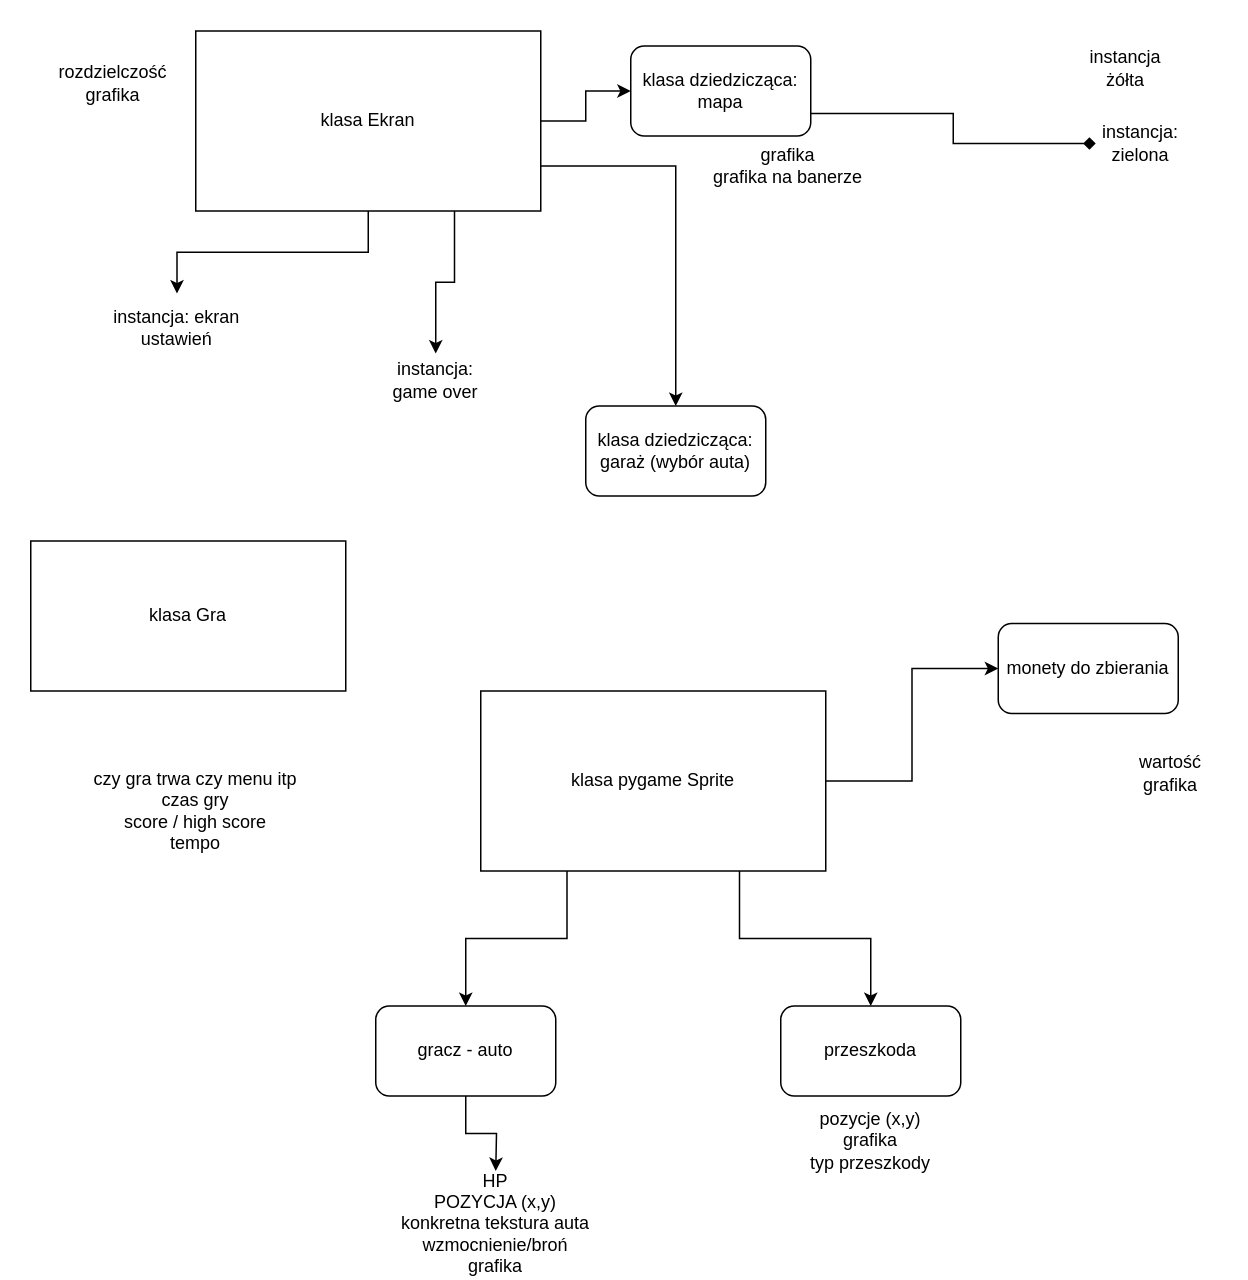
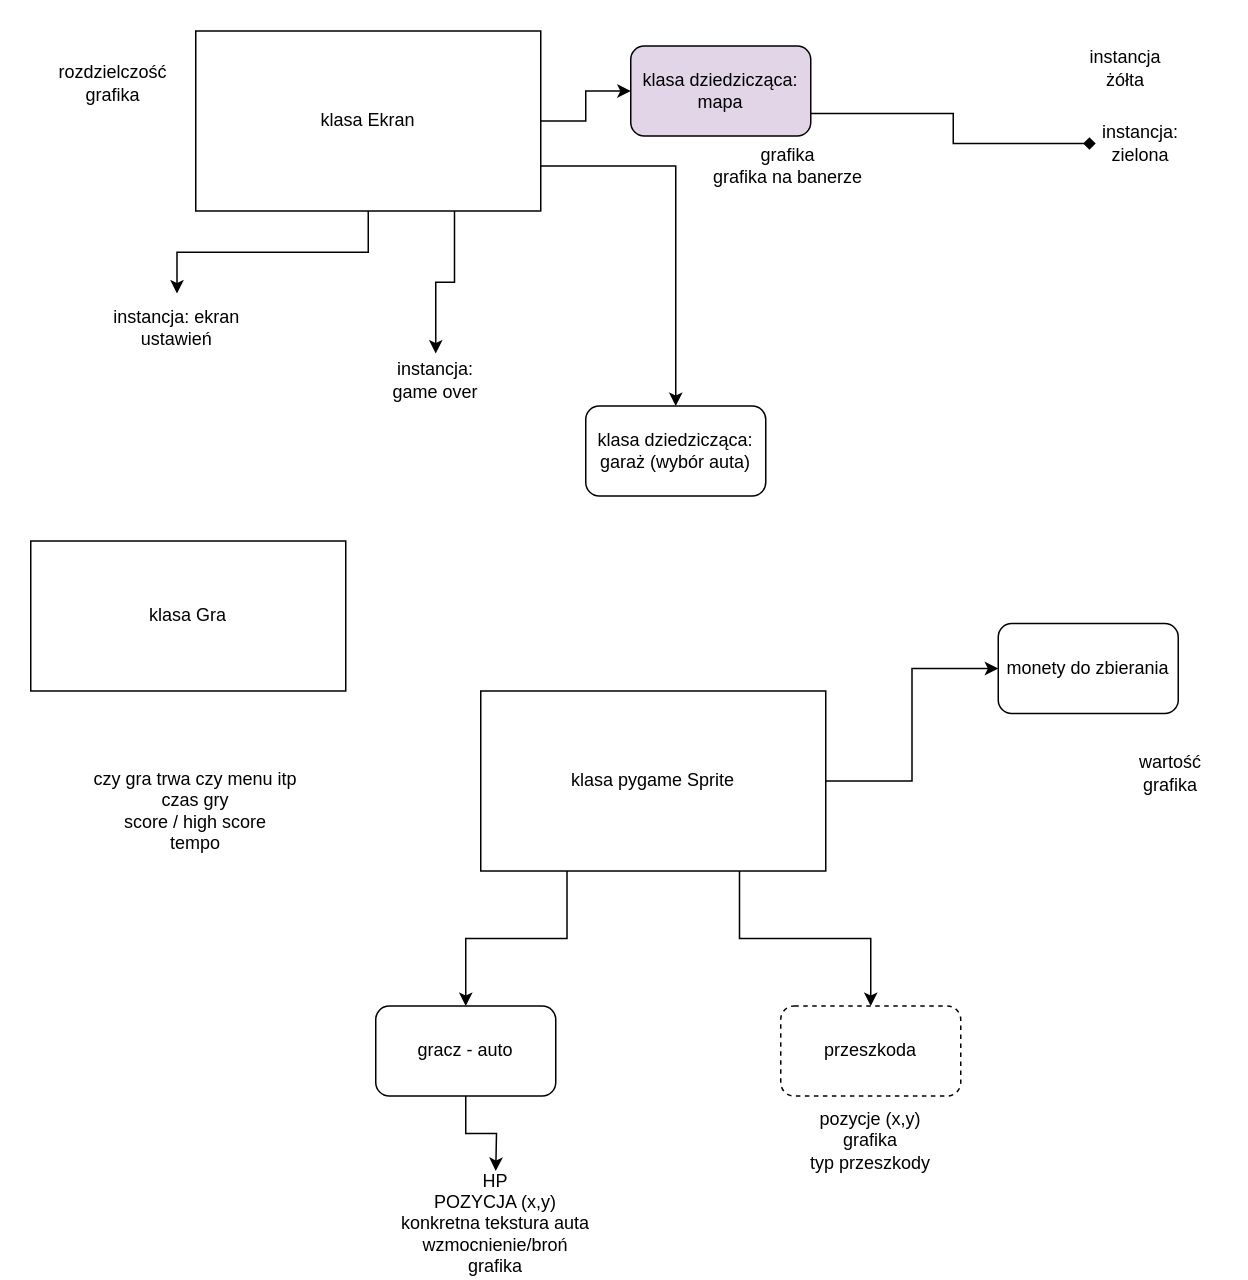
  <mxCell id="0" />
  <mxCell id="1" parent="0" />
  <mxCell id="2" style="edgeStyle=orthogonalEdgeStyle;rounded=0;orthogonalLoop=1;jettySize=auto;html=1;" edge="1" parent="1" source="6" target="12"><mxGeometry relative="1" as="geometry"><mxPoint x="390" y="130" as="targetPoint" /></mxGeometry></mxCell>
  <mxCell id="3" style="edgeStyle=orthogonalEdgeStyle;rounded=0;orthogonalLoop=1;jettySize=auto;html=1;exitX=1;exitY=0.75;exitDx=0;exitDy=0;" edge="1" parent="1" source="6" target="13"><mxGeometry relative="1" as="geometry"><mxPoint x="380" y="180" as="targetPoint" /></mxGeometry></mxCell>
  <mxCell id="4" style="edgeStyle=orthogonalEdgeStyle;rounded=0;orthogonalLoop=1;jettySize=auto;html=1;exitX=0.5;exitY=1;exitDx=0;exitDy=0;" edge="1" parent="1" source="6" target="16"><mxGeometry relative="1" as="geometry"><mxPoint x="175" y="270" as="targetPoint" /></mxGeometry></mxCell>
  <mxCell id="5" style="edgeStyle=orthogonalEdgeStyle;rounded=0;orthogonalLoop=1;jettySize=auto;html=1;exitX=0.75;exitY=1;exitDx=0;exitDy=0;" edge="1" parent="1" source="6" target="17"><mxGeometry relative="1" as="geometry"><mxPoint x="250" y="270" as="targetPoint" /></mxGeometry></mxCell>
  <mxCell id="6" value="klasa Ekran" style="rounded=0;whiteSpace=wrap;html=1;" vertex="1" parent="1"><mxGeometry x="130" y="20" width="230" height="120" as="geometry" /></mxCell>
  <mxCell id="7" style="edgeStyle=orthogonalEdgeStyle;rounded=0;orthogonalLoop=1;jettySize=auto;html=1;exitX=0.25;exitY=1;exitDx=0;exitDy=0;" edge="1" parent="1" source="10" target="20"><mxGeometry relative="1" as="geometry"><mxPoint x="310" y="700" as="targetPoint" /></mxGeometry></mxCell>
  <mxCell id="8" style="edgeStyle=orthogonalEdgeStyle;rounded=0;orthogonalLoop=1;jettySize=auto;html=1;exitX=0.75;exitY=1;exitDx=0;exitDy=0;" edge="1" parent="1" source="10" target="21"><mxGeometry relative="1" as="geometry"><mxPoint x="580" y="700" as="targetPoint" /></mxGeometry></mxCell>
  <mxCell id="9" style="edgeStyle=orthogonalEdgeStyle;rounded=0;orthogonalLoop=1;jettySize=auto;html=1;exitX=1;exitY=0.5;exitDx=0;exitDy=0;" edge="1" parent="1" source="10" target="18"><mxGeometry relative="1" as="geometry"><mxPoint x="660" y="520" as="targetPoint" /></mxGeometry></mxCell>
  <mxCell id="10" value="klasa pygame Sprite" style="rounded=0;whiteSpace=wrap;html=1;" vertex="1" parent="1"><mxGeometry x="320" y="460" width="230" height="120" as="geometry" /></mxCell>
  <mxCell id="11" style="edgeStyle=orthogonalEdgeStyle;rounded=0;orthogonalLoop=1;jettySize=auto;html=1;exitX=1;exitY=0.75;exitDx=0;exitDy=0;endArrow=diamond;" edge="1" parent="1" source="12" target="14"><mxGeometry relative="1" as="geometry"><mxPoint x="580" y="110" as="targetPoint" /></mxGeometry></mxCell>
- <mxCell id="12" value="klasa dziedzicząca:&lt;br&gt;mapa" style="rounded=1;whiteSpace=wrap;html=1;" vertex="1" parent="1"><mxGeometry x="420" y="30" width="120" height="60" as="geometry" /></mxCell>
+ <mxCell id="12" value="klasa dziedzicząca:&lt;br&gt;mapa" style="rounded=1;whiteSpace=wrap;html=1;fillColor=#e1d5e7;" vertex="1" parent="1"><mxGeometry x="420" y="30" width="120" height="60" as="geometry" /></mxCell>
  <mxCell id="13" value="klasa dziedzicząca:&lt;br&gt;garaż (wybór auta)" style="rounded=1;whiteSpace=wrap;html=1;" vertex="1" parent="1"><mxGeometry x="390" y="270" width="120" height="60" as="geometry" /></mxCell>
  <mxCell id="14" value="instancja: zielona" style="text;html=1;strokeColor=none;fillColor=none;align=center;verticalAlign=middle;whiteSpace=wrap;rounded=0;" vertex="1" parent="1"><mxGeometry x="730" y="80" width="60" height="30" as="geometry" /></mxCell>
  <mxCell id="15" value="instancja żółta" style="text;html=1;strokeColor=none;fillColor=none;align=center;verticalAlign=middle;whiteSpace=wrap;rounded=0;" vertex="1" parent="1"><mxGeometry x="720" y="30" width="60" height="30" as="geometry" /></mxCell>
  <mxCell id="16" value="instancja: ekran ustawień" style="text;html=1;strokeColor=none;fillColor=none;align=center;verticalAlign=middle;whiteSpace=wrap;rounded=0;" vertex="1" parent="1"><mxGeometry x="70" y="195" width="95" height="45" as="geometry" /></mxCell>
  <mxCell id="17" value="instancja:&lt;br&gt;game over" style="text;html=1;strokeColor=none;fillColor=none;align=center;verticalAlign=middle;whiteSpace=wrap;rounded=0;" vertex="1" parent="1"><mxGeometry x="260" y="235" width="60" height="35" as="geometry" /></mxCell>
  <mxCell id="18" value="monety do zbierania" style="rounded=1;whiteSpace=wrap;html=1;" vertex="1" parent="1"><mxGeometry x="665" y="415" width="120" height="60" as="geometry" /></mxCell>
  <mxCell id="19" value="" style="edgeStyle=orthogonalEdgeStyle;rounded=0;orthogonalLoop=1;jettySize=auto;html=1;" edge="1" parent="1" source="20"><mxGeometry relative="1" as="geometry"><mxPoint x="330" y="780" as="targetPoint" /></mxGeometry></mxCell>
  <mxCell id="20" value="gracz - auto" style="rounded=1;whiteSpace=wrap;html=1;" vertex="1" parent="1"><mxGeometry x="250" y="670" width="120" height="60" as="geometry" /></mxCell>
- <mxCell id="21" value="przeszkoda" style="rounded=1;whiteSpace=wrap;html=1;" vertex="1" parent="1"><mxGeometry x="520" y="670" width="120" height="60" as="geometry" /></mxCell>
+ <mxCell id="21" value="przeszkoda" style="rounded=1;whiteSpace=wrap;html=1;dashed=1;" vertex="1" parent="1"><mxGeometry x="520" y="670" width="120" height="60" as="geometry" /></mxCell>
  <mxCell id="22" value="klasa Gra" style="rounded=0;whiteSpace=wrap;html=1;" vertex="1" parent="1"><mxGeometry x="20" y="360" width="210" height="100" as="geometry" /></mxCell>
  <mxCell id="23" value="HP&lt;br&gt;POZYCJA (x,y)&lt;br&gt;konkretna tekstura auta&lt;br&gt;wzmocnienie/broń&lt;br&gt;grafika&lt;br&gt;" style="text;html=1;strokeColor=none;fillColor=none;align=center;verticalAlign=middle;whiteSpace=wrap;rounded=0;" vertex="1" parent="1"><mxGeometry x="240" y="800" width="180" height="30" as="geometry" /></mxCell>
  <mxCell id="24" value="pozycje (x,y)&lt;br&gt;grafika&lt;br&gt;typ przeszkody" style="text;html=1;strokeColor=none;fillColor=none;align=center;verticalAlign=middle;whiteSpace=wrap;rounded=0;" vertex="1" parent="1"><mxGeometry x="510" y="730" width="140" height="60" as="geometry" /></mxCell>
  <mxCell id="25" value="czy gra trwa czy menu itp&lt;br&gt;czas gry&lt;br&gt;score / high score&lt;br&gt;tempo" style="text;html=1;strokeColor=none;fillColor=none;align=center;verticalAlign=middle;whiteSpace=wrap;rounded=0;" vertex="1" parent="1"><mxGeometry x="60" y="480" width="140" height="120" as="geometry" /></mxCell>
  <mxCell id="26" value="rozdzielczość&lt;br&gt;grafika" style="text;html=1;strokeColor=none;fillColor=none;align=center;verticalAlign=middle;whiteSpace=wrap;rounded=0;" vertex="1" parent="1"><mxGeometry x="30" y="20" width="90" height="70" as="geometry" /></mxCell>
  <mxCell id="27" value="grafika&lt;br&gt;grafika na banerze" style="text;html=1;strokeColor=none;fillColor=none;align=center;verticalAlign=middle;whiteSpace=wrap;rounded=0;" vertex="1" parent="1"><mxGeometry x="460" y="90" width="130" height="40" as="geometry" /></mxCell>
  <mxCell id="28" value="wartość&lt;br&gt;grafika" style="text;html=1;strokeColor=none;fillColor=none;align=center;verticalAlign=middle;whiteSpace=wrap;rounded=0;" vertex="1" parent="1"><mxGeometry x="750" y="500" width="60" height="30" as="geometry" /></mxCell>
